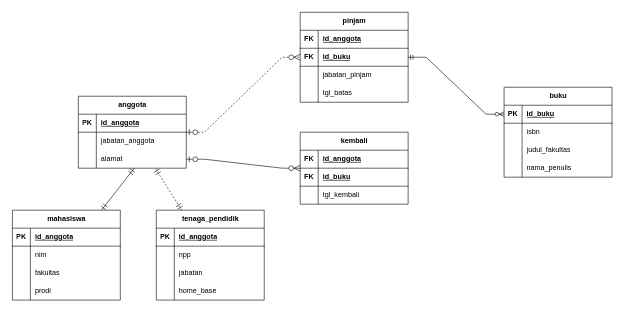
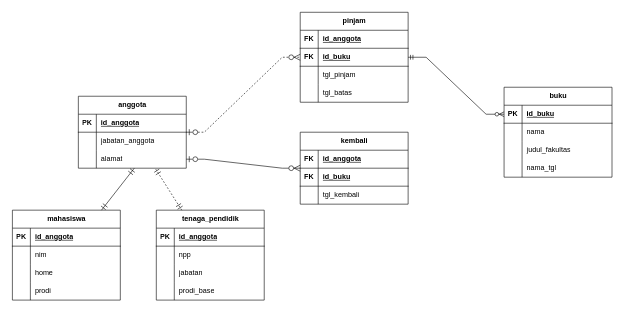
  <mxCell id="0" />
  <mxCell id="1" parent="0" />
  <mxCell id="2" value="anggota" style="shape=table;startSize=30;container=1;collapsible=1;childLayout=tableLayout;fixedRows=1;rowLines=0;fontStyle=1;align=center;resizeLast=1;html=1;" vertex="1" parent="1"><mxGeometry x="130" y="160" width="180" height="120" as="geometry" /></mxCell>
  <mxCell id="3" value="" style="shape=tableRow;horizontal=0;startSize=0;swimlaneHead=0;swimlaneBody=0;fillColor=none;collapsible=0;dropTarget=0;points=[[0,0.5],[1,0.5]];portConstraint=eastwest;top=0;left=0;right=0;bottom=1;" vertex="1" parent="2"><mxGeometry y="30" width="180" height="30" as="geometry" /></mxCell>
  <mxCell id="4" value="PK" style="shape=partialRectangle;connectable=0;fillColor=none;top=0;left=0;bottom=0;right=0;fontStyle=1;overflow=hidden;whiteSpace=wrap;html=1;" vertex="1" parent="3"><mxGeometry width="30" height="30" as="geometry"><mxRectangle width="30" height="30" as="alternateBounds" /></mxGeometry></mxCell>
  <mxCell id="5" value="id_anggota" style="shape=partialRectangle;connectable=0;fillColor=none;top=0;left=0;bottom=0;right=0;align=left;spacingLeft=6;fontStyle=5;overflow=hidden;whiteSpace=wrap;html=1;" vertex="1" parent="3"><mxGeometry x="30" width="150" height="30" as="geometry"><mxRectangle width="150" height="30" as="alternateBounds" /></mxGeometry></mxCell>
  <mxCell id="6" value="" style="shape=tableRow;horizontal=0;startSize=0;swimlaneHead=0;swimlaneBody=0;fillColor=none;collapsible=0;dropTarget=0;points=[[0,0.5],[1,0.5]];portConstraint=eastwest;top=0;left=0;right=0;bottom=0;" vertex="1" parent="2"><mxGeometry y="60" width="180" height="30" as="geometry" /></mxCell>
  <mxCell id="7" value="" style="shape=partialRectangle;connectable=0;fillColor=none;top=0;left=0;bottom=0;right=0;editable=1;overflow=hidden;whiteSpace=wrap;html=1;" vertex="1" parent="6"><mxGeometry width="30" height="30" as="geometry"><mxRectangle width="30" height="30" as="alternateBounds" /></mxGeometry></mxCell>
  <mxCell id="8" value="jabatan_anggota" style="shape=partialRectangle;connectable=0;fillColor=none;top=0;left=0;bottom=0;right=0;align=left;spacingLeft=6;overflow=hidden;whiteSpace=wrap;html=1;" vertex="1" parent="6"><mxGeometry x="30" width="150" height="30" as="geometry"><mxRectangle width="150" height="30" as="alternateBounds" /></mxGeometry></mxCell>
  <mxCell id="9" value="" style="shape=tableRow;horizontal=0;startSize=0;swimlaneHead=0;swimlaneBody=0;fillColor=none;collapsible=0;dropTarget=0;points=[[0,0.5],[1,0.5]];portConstraint=eastwest;top=0;left=0;right=0;bottom=0;" vertex="1" parent="2"><mxGeometry y="90" width="180" height="30" as="geometry" /></mxCell>
  <mxCell id="10" value="" style="shape=partialRectangle;connectable=0;fillColor=none;top=0;left=0;bottom=0;right=0;editable=1;overflow=hidden;whiteSpace=wrap;html=1;" vertex="1" parent="9"><mxGeometry width="30" height="30" as="geometry"><mxRectangle width="30" height="30" as="alternateBounds" /></mxGeometry></mxCell>
  <mxCell id="11" value="alamat" style="shape=partialRectangle;connectable=0;fillColor=none;top=0;left=0;bottom=0;right=0;align=left;spacingLeft=6;overflow=hidden;whiteSpace=wrap;html=1;" vertex="1" parent="9"><mxGeometry x="30" width="150" height="30" as="geometry"><mxRectangle width="150" height="30" as="alternateBounds" /></mxGeometry></mxCell>
  <mxCell id="12" value="mahasiswa" style="shape=table;startSize=30;container=1;collapsible=1;childLayout=tableLayout;fixedRows=1;rowLines=0;fontStyle=1;align=center;resizeLast=1;html=1;" vertex="1" parent="1"><mxGeometry x="20" y="350" width="180" height="150" as="geometry" /></mxCell>
  <mxCell id="13" value="" style="shape=tableRow;horizontal=0;startSize=0;swimlaneHead=0;swimlaneBody=0;fillColor=none;collapsible=0;dropTarget=0;points=[[0,0.5],[1,0.5]];portConstraint=eastwest;top=0;left=0;right=0;bottom=1;" vertex="1" parent="12"><mxGeometry y="30" width="180" height="30" as="geometry" /></mxCell>
  <mxCell id="14" value="PK" style="shape=partialRectangle;connectable=0;fillColor=none;top=0;left=0;bottom=0;right=0;fontStyle=1;overflow=hidden;whiteSpace=wrap;html=1;" vertex="1" parent="13"><mxGeometry width="30" height="30" as="geometry"><mxRectangle width="30" height="30" as="alternateBounds" /></mxGeometry></mxCell>
  <mxCell id="15" value="id_anggota" style="shape=partialRectangle;connectable=0;fillColor=none;top=0;left=0;bottom=0;right=0;align=left;spacingLeft=6;fontStyle=5;overflow=hidden;whiteSpace=wrap;html=1;" vertex="1" parent="13"><mxGeometry x="30" width="150" height="30" as="geometry"><mxRectangle width="150" height="30" as="alternateBounds" /></mxGeometry></mxCell>
  <mxCell id="16" value="" style="shape=tableRow;horizontal=0;startSize=0;swimlaneHead=0;swimlaneBody=0;fillColor=none;collapsible=0;dropTarget=0;points=[[0,0.5],[1,0.5]];portConstraint=eastwest;top=0;left=0;right=0;bottom=0;" vertex="1" parent="12"><mxGeometry y="60" width="180" height="30" as="geometry" /></mxCell>
  <mxCell id="17" value="" style="shape=partialRectangle;connectable=0;fillColor=none;top=0;left=0;bottom=0;right=0;editable=1;overflow=hidden;whiteSpace=wrap;html=1;" vertex="1" parent="16"><mxGeometry width="30" height="30" as="geometry"><mxRectangle width="30" height="30" as="alternateBounds" /></mxGeometry></mxCell>
  <mxCell id="18" value="nim" style="shape=partialRectangle;connectable=0;fillColor=none;top=0;left=0;bottom=0;right=0;align=left;spacingLeft=6;overflow=hidden;whiteSpace=wrap;html=1;" vertex="1" parent="16"><mxGeometry x="30" width="150" height="30" as="geometry"><mxRectangle width="150" height="30" as="alternateBounds" /></mxGeometry></mxCell>
  <mxCell id="19" value="" style="shape=tableRow;horizontal=0;startSize=0;swimlaneHead=0;swimlaneBody=0;fillColor=none;collapsible=0;dropTarget=0;points=[[0,0.5],[1,0.5]];portConstraint=eastwest;top=0;left=0;right=0;bottom=0;" vertex="1" parent="12"><mxGeometry y="90" width="180" height="30" as="geometry" /></mxCell>
  <mxCell id="20" value="" style="shape=partialRectangle;connectable=0;fillColor=none;top=0;left=0;bottom=0;right=0;editable=1;overflow=hidden;whiteSpace=wrap;html=1;" vertex="1" parent="19"><mxGeometry width="30" height="30" as="geometry"><mxRectangle width="30" height="30" as="alternateBounds" /></mxGeometry></mxCell>
- <mxCell id="21" value="fakultas" style="shape=partialRectangle;connectable=0;fillColor=none;top=0;left=0;bottom=0;right=0;align=left;spacingLeft=6;overflow=hidden;whiteSpace=wrap;html=1;" vertex="1" parent="19"><mxGeometry x="30" width="150" height="30" as="geometry"><mxRectangle width="150" height="30" as="alternateBounds" /></mxGeometry></mxCell>
+ <mxCell id="21" value="home" style="shape=partialRectangle;connectable=0;fillColor=none;top=0;left=0;bottom=0;right=0;align=left;spacingLeft=6;overflow=hidden;whiteSpace=wrap;html=1;" vertex="1" parent="19"><mxGeometry x="30" width="150" height="30" as="geometry"><mxRectangle width="150" height="30" as="alternateBounds" /></mxGeometry></mxCell>
  <mxCell id="22" value="" style="shape=tableRow;horizontal=0;startSize=0;swimlaneHead=0;swimlaneBody=0;fillColor=none;collapsible=0;dropTarget=0;points=[[0,0.5],[1,0.5]];portConstraint=eastwest;top=0;left=0;right=0;bottom=0;" vertex="1" parent="12"><mxGeometry y="120" width="180" height="30" as="geometry" /></mxCell>
  <mxCell id="23" value="" style="shape=partialRectangle;connectable=0;fillColor=none;top=0;left=0;bottom=0;right=0;editable=1;overflow=hidden;whiteSpace=wrap;html=1;" vertex="1" parent="22"><mxGeometry width="30" height="30" as="geometry"><mxRectangle width="30" height="30" as="alternateBounds" /></mxGeometry></mxCell>
  <mxCell id="24" value="prodi" style="shape=partialRectangle;connectable=0;fillColor=none;top=0;left=0;bottom=0;right=0;align=left;spacingLeft=6;overflow=hidden;whiteSpace=wrap;html=1;" vertex="1" parent="22"><mxGeometry x="30" width="150" height="30" as="geometry"><mxRectangle width="150" height="30" as="alternateBounds" /></mxGeometry></mxCell>
  <mxCell id="25" value="tenaga_pendidik" style="shape=table;startSize=30;container=1;collapsible=1;childLayout=tableLayout;fixedRows=1;rowLines=0;fontStyle=1;align=center;resizeLast=1;html=1;" vertex="1" parent="1"><mxGeometry x="260" y="350" width="180" height="150" as="geometry" /></mxCell>
  <mxCell id="26" value="" style="shape=tableRow;horizontal=0;startSize=0;swimlaneHead=0;swimlaneBody=0;fillColor=none;collapsible=0;dropTarget=0;points=[[0,0.5],[1,0.5]];portConstraint=eastwest;top=0;left=0;right=0;bottom=1;" vertex="1" parent="25"><mxGeometry y="30" width="180" height="30" as="geometry" /></mxCell>
  <mxCell id="27" value="PK" style="shape=partialRectangle;connectable=0;fillColor=none;top=0;left=0;bottom=0;right=0;fontStyle=1;overflow=hidden;whiteSpace=wrap;html=1;" vertex="1" parent="26"><mxGeometry width="30" height="30" as="geometry"><mxRectangle width="30" height="30" as="alternateBounds" /></mxGeometry></mxCell>
  <mxCell id="28" value="id_anggota" style="shape=partialRectangle;connectable=0;fillColor=none;top=0;left=0;bottom=0;right=0;align=left;spacingLeft=6;fontStyle=5;overflow=hidden;whiteSpace=wrap;html=1;" vertex="1" parent="26"><mxGeometry x="30" width="150" height="30" as="geometry"><mxRectangle width="150" height="30" as="alternateBounds" /></mxGeometry></mxCell>
  <mxCell id="29" value="" style="shape=tableRow;horizontal=0;startSize=0;swimlaneHead=0;swimlaneBody=0;fillColor=none;collapsible=0;dropTarget=0;points=[[0,0.5],[1,0.5]];portConstraint=eastwest;top=0;left=0;right=0;bottom=0;" vertex="1" parent="25"><mxGeometry y="60" width="180" height="30" as="geometry" /></mxCell>
  <mxCell id="30" value="" style="shape=partialRectangle;connectable=0;fillColor=none;top=0;left=0;bottom=0;right=0;editable=1;overflow=hidden;whiteSpace=wrap;html=1;" vertex="1" parent="29"><mxGeometry width="30" height="30" as="geometry"><mxRectangle width="30" height="30" as="alternateBounds" /></mxGeometry></mxCell>
  <mxCell id="31" value="npp" style="shape=partialRectangle;connectable=0;fillColor=none;top=0;left=0;bottom=0;right=0;align=left;spacingLeft=6;overflow=hidden;whiteSpace=wrap;html=1;" vertex="1" parent="29"><mxGeometry x="30" width="150" height="30" as="geometry"><mxRectangle width="150" height="30" as="alternateBounds" /></mxGeometry></mxCell>
  <mxCell id="32" value="" style="shape=tableRow;horizontal=0;startSize=0;swimlaneHead=0;swimlaneBody=0;fillColor=none;collapsible=0;dropTarget=0;points=[[0,0.5],[1,0.5]];portConstraint=eastwest;top=0;left=0;right=0;bottom=0;" vertex="1" parent="25"><mxGeometry y="90" width="180" height="30" as="geometry" /></mxCell>
  <mxCell id="33" value="" style="shape=partialRectangle;connectable=0;fillColor=none;top=0;left=0;bottom=0;right=0;editable=1;overflow=hidden;whiteSpace=wrap;html=1;" vertex="1" parent="32"><mxGeometry width="30" height="30" as="geometry"><mxRectangle width="30" height="30" as="alternateBounds" /></mxGeometry></mxCell>
  <mxCell id="34" value="jabatan" style="shape=partialRectangle;connectable=0;fillColor=none;top=0;left=0;bottom=0;right=0;align=left;spacingLeft=6;overflow=hidden;whiteSpace=wrap;html=1;" vertex="1" parent="32"><mxGeometry x="30" width="150" height="30" as="geometry"><mxRectangle width="150" height="30" as="alternateBounds" /></mxGeometry></mxCell>
  <mxCell id="35" value="" style="shape=tableRow;horizontal=0;startSize=0;swimlaneHead=0;swimlaneBody=0;fillColor=none;collapsible=0;dropTarget=0;points=[[0,0.5],[1,0.5]];portConstraint=eastwest;top=0;left=0;right=0;bottom=0;" vertex="1" parent="25"><mxGeometry y="120" width="180" height="30" as="geometry" /></mxCell>
  <mxCell id="36" value="" style="shape=partialRectangle;connectable=0;fillColor=none;top=0;left=0;bottom=0;right=0;editable=1;overflow=hidden;whiteSpace=wrap;html=1;" vertex="1" parent="35"><mxGeometry width="30" height="30" as="geometry"><mxRectangle width="30" height="30" as="alternateBounds" /></mxGeometry></mxCell>
- <mxCell id="37" value="home_base" style="shape=partialRectangle;connectable=0;fillColor=none;top=0;left=0;bottom=0;right=0;align=left;spacingLeft=6;overflow=hidden;whiteSpace=wrap;html=1;" vertex="1" parent="35"><mxGeometry x="30" width="150" height="30" as="geometry"><mxRectangle width="150" height="30" as="alternateBounds" /></mxGeometry></mxCell>
+ <mxCell id="37" value="prodi_base" style="shape=partialRectangle;connectable=0;fillColor=none;top=0;left=0;bottom=0;right=0;align=left;spacingLeft=6;overflow=hidden;whiteSpace=wrap;html=1;" vertex="1" parent="35"><mxGeometry x="30" width="150" height="30" as="geometry"><mxRectangle width="150" height="30" as="alternateBounds" /></mxGeometry></mxCell>
  <mxCell id="38" value="" style="endArrow=ERmandOne;html=1;rounded=0;endFill=0;endSize=8;startSize=8;startArrow=ERmandOne;startFill=0;" edge="1" parent="1" source="12" target="11"><mxGeometry relative="1" as="geometry"><mxPoint x="80" y="300" as="sourcePoint" /><mxPoint x="240" y="300" as="targetPoint" /></mxGeometry></mxCell>
  <mxCell id="39" value="" style="endArrow=ERmandOne;html=1;rounded=0;endSize=8;startSize=8;endFill=0;startArrow=ERmandOne;startFill=0;dashed=1;" edge="1" parent="1" source="25" target="2"><mxGeometry relative="1" as="geometry"><mxPoint x="121" y="340" as="sourcePoint" /><mxPoint x="175" y="290" as="targetPoint" /></mxGeometry></mxCell>
  <mxCell id="40" value="buku" style="shape=table;startSize=30;container=1;collapsible=1;childLayout=tableLayout;fixedRows=1;rowLines=0;fontStyle=1;align=center;resizeLast=1;html=1;" vertex="1" parent="1"><mxGeometry x="840" y="145" width="180" height="150" as="geometry" /></mxCell>
  <mxCell id="41" value="" style="shape=tableRow;horizontal=0;startSize=0;swimlaneHead=0;swimlaneBody=0;fillColor=none;collapsible=0;dropTarget=0;points=[[0,0.5],[1,0.5]];portConstraint=eastwest;top=0;left=0;right=0;bottom=1;" vertex="1" parent="40"><mxGeometry y="30" width="180" height="30" as="geometry" /></mxCell>
  <mxCell id="42" value="PK" style="shape=partialRectangle;connectable=0;fillColor=none;top=0;left=0;bottom=0;right=0;fontStyle=1;overflow=hidden;whiteSpace=wrap;html=1;" vertex="1" parent="41"><mxGeometry width="30" height="30" as="geometry"><mxRectangle width="30" height="30" as="alternateBounds" /></mxGeometry></mxCell>
  <mxCell id="43" value="id_buku" style="shape=partialRectangle;connectable=0;fillColor=none;top=0;left=0;bottom=0;right=0;align=left;spacingLeft=6;fontStyle=5;overflow=hidden;whiteSpace=wrap;html=1;" vertex="1" parent="41"><mxGeometry x="30" width="150" height="30" as="geometry"><mxRectangle width="150" height="30" as="alternateBounds" /></mxGeometry></mxCell>
  <mxCell id="44" value="" style="shape=tableRow;horizontal=0;startSize=0;swimlaneHead=0;swimlaneBody=0;fillColor=none;collapsible=0;dropTarget=0;points=[[0,0.5],[1,0.5]];portConstraint=eastwest;top=0;left=0;right=0;bottom=0;" vertex="1" parent="40"><mxGeometry y="60" width="180" height="30" as="geometry" /></mxCell>
  <mxCell id="45" value="" style="shape=partialRectangle;connectable=0;fillColor=none;top=0;left=0;bottom=0;right=0;editable=1;overflow=hidden;whiteSpace=wrap;html=1;" vertex="1" parent="44"><mxGeometry width="30" height="30" as="geometry"><mxRectangle width="30" height="30" as="alternateBounds" /></mxGeometry></mxCell>
- <mxCell id="46" value="isbn" style="shape=partialRectangle;connectable=0;fillColor=none;top=0;left=0;bottom=0;right=0;align=left;spacingLeft=6;overflow=hidden;whiteSpace=wrap;html=1;" vertex="1" parent="44"><mxGeometry x="30" width="150" height="30" as="geometry"><mxRectangle width="150" height="30" as="alternateBounds" /></mxGeometry></mxCell>
+ <mxCell id="46" value="nama" style="shape=partialRectangle;connectable=0;fillColor=none;top=0;left=0;bottom=0;right=0;align=left;spacingLeft=6;overflow=hidden;whiteSpace=wrap;html=1;" vertex="1" parent="44"><mxGeometry x="30" width="150" height="30" as="geometry"><mxRectangle width="150" height="30" as="alternateBounds" /></mxGeometry></mxCell>
  <mxCell id="47" value="" style="shape=tableRow;horizontal=0;startSize=0;swimlaneHead=0;swimlaneBody=0;fillColor=none;collapsible=0;dropTarget=0;points=[[0,0.5],[1,0.5]];portConstraint=eastwest;top=0;left=0;right=0;bottom=0;" vertex="1" parent="40"><mxGeometry y="90" width="180" height="30" as="geometry" /></mxCell>
  <mxCell id="48" value="" style="shape=partialRectangle;connectable=0;fillColor=none;top=0;left=0;bottom=0;right=0;editable=1;overflow=hidden;whiteSpace=wrap;html=1;" vertex="1" parent="47"><mxGeometry width="30" height="30" as="geometry"><mxRectangle width="30" height="30" as="alternateBounds" /></mxGeometry></mxCell>
  <mxCell id="49" value="judul_fakultas" style="shape=partialRectangle;connectable=0;fillColor=none;top=0;left=0;bottom=0;right=0;align=left;spacingLeft=6;overflow=hidden;whiteSpace=wrap;html=1;" vertex="1" parent="47"><mxGeometry x="30" width="150" height="30" as="geometry"><mxRectangle width="150" height="30" as="alternateBounds" /></mxGeometry></mxCell>
  <mxCell id="50" value="" style="shape=tableRow;horizontal=0;startSize=0;swimlaneHead=0;swimlaneBody=0;fillColor=none;collapsible=0;dropTarget=0;points=[[0,0.5],[1,0.5]];portConstraint=eastwest;top=0;left=0;right=0;bottom=0;" vertex="1" parent="40"><mxGeometry y="120" width="180" height="30" as="geometry" /></mxCell>
  <mxCell id="51" value="" style="shape=partialRectangle;connectable=0;fillColor=none;top=0;left=0;bottom=0;right=0;editable=1;overflow=hidden;whiteSpace=wrap;html=1;" vertex="1" parent="50"><mxGeometry width="30" height="30" as="geometry"><mxRectangle width="30" height="30" as="alternateBounds" /></mxGeometry></mxCell>
- <mxCell id="52" value="nama_penulis" style="shape=partialRectangle;connectable=0;fillColor=none;top=0;left=0;bottom=0;right=0;align=left;spacingLeft=6;overflow=hidden;whiteSpace=wrap;html=1;" vertex="1" parent="50"><mxGeometry x="30" width="150" height="30" as="geometry"><mxRectangle width="150" height="30" as="alternateBounds" /></mxGeometry></mxCell>
+ <mxCell id="52" value="nama_tgl" style="shape=partialRectangle;connectable=0;fillColor=none;top=0;left=0;bottom=0;right=0;align=left;spacingLeft=6;overflow=hidden;whiteSpace=wrap;html=1;" vertex="1" parent="50"><mxGeometry x="30" width="150" height="30" as="geometry"><mxRectangle width="150" height="30" as="alternateBounds" /></mxGeometry></mxCell>
  <mxCell id="53" value="pinjam" style="shape=table;startSize=30;container=1;collapsible=1;childLayout=tableLayout;fixedRows=1;rowLines=0;fontStyle=1;align=center;resizeLast=1;html=1;" vertex="1" parent="1"><mxGeometry x="500" y="20" width="180" height="150" as="geometry" /></mxCell>
  <mxCell id="54" value="" style="shape=tableRow;horizontal=0;startSize=0;swimlaneHead=0;swimlaneBody=0;fillColor=none;collapsible=0;dropTarget=0;points=[[0,0.5],[1,0.5]];portConstraint=eastwest;top=0;left=0;right=0;bottom=1;" vertex="1" parent="53"><mxGeometry y="30" width="180" height="30" as="geometry" /></mxCell>
  <mxCell id="55" value="FK" style="shape=partialRectangle;connectable=0;fillColor=none;top=0;left=0;bottom=0;right=0;fontStyle=1;overflow=hidden;whiteSpace=wrap;html=1;" vertex="1" parent="54"><mxGeometry width="30" height="30" as="geometry"><mxRectangle width="30" height="30" as="alternateBounds" /></mxGeometry></mxCell>
  <mxCell id="56" value="id_anggota" style="shape=partialRectangle;connectable=0;fillColor=none;top=0;left=0;bottom=0;right=0;align=left;spacingLeft=6;fontStyle=5;overflow=hidden;whiteSpace=wrap;html=1;" vertex="1" parent="54"><mxGeometry x="30" width="150" height="30" as="geometry"><mxRectangle width="150" height="30" as="alternateBounds" /></mxGeometry></mxCell>
  <mxCell id="57" value="" style="shape=tableRow;horizontal=0;startSize=0;swimlaneHead=0;swimlaneBody=0;fillColor=none;collapsible=0;dropTarget=0;points=[[0,0.5],[1,0.5]];portConstraint=eastwest;top=0;left=0;right=0;bottom=1;" vertex="1" parent="53"><mxGeometry y="60" width="180" height="30" as="geometry" /></mxCell>
  <mxCell id="58" value="FK" style="shape=partialRectangle;connectable=0;fillColor=none;top=0;left=0;bottom=0;right=0;fontStyle=1;overflow=hidden;whiteSpace=wrap;html=1;" vertex="1" parent="57"><mxGeometry width="30" height="30" as="geometry"><mxRectangle width="30" height="30" as="alternateBounds" /></mxGeometry></mxCell>
  <mxCell id="59" value="id_buku" style="shape=partialRectangle;connectable=0;fillColor=none;top=0;left=0;bottom=0;right=0;align=left;spacingLeft=6;fontStyle=5;overflow=hidden;whiteSpace=wrap;html=1;" vertex="1" parent="57"><mxGeometry x="30" width="150" height="30" as="geometry"><mxRectangle width="150" height="30" as="alternateBounds" /></mxGeometry></mxCell>
  <mxCell id="60" value="" style="shape=tableRow;horizontal=0;startSize=0;swimlaneHead=0;swimlaneBody=0;fillColor=none;collapsible=0;dropTarget=0;points=[[0,0.5],[1,0.5]];portConstraint=eastwest;top=0;left=0;right=0;bottom=0;" vertex="1" parent="53"><mxGeometry y="90" width="180" height="30" as="geometry" /></mxCell>
  <mxCell id="61" value="" style="shape=partialRectangle;connectable=0;fillColor=none;top=0;left=0;bottom=0;right=0;editable=1;overflow=hidden;whiteSpace=wrap;html=1;" vertex="1" parent="60"><mxGeometry width="30" height="30" as="geometry"><mxRectangle width="30" height="30" as="alternateBounds" /></mxGeometry></mxCell>
- <mxCell id="62" value="jabatan_pinjam" style="shape=partialRectangle;connectable=0;fillColor=none;top=0;left=0;bottom=0;right=0;align=left;spacingLeft=6;overflow=hidden;whiteSpace=wrap;html=1;" vertex="1" parent="60"><mxGeometry x="30" width="150" height="30" as="geometry"><mxRectangle width="150" height="30" as="alternateBounds" /></mxGeometry></mxCell>
+ <mxCell id="62" value="tgl_pinjam" style="shape=partialRectangle;connectable=0;fillColor=none;top=0;left=0;bottom=0;right=0;align=left;spacingLeft=6;overflow=hidden;whiteSpace=wrap;html=1;" vertex="1" parent="60"><mxGeometry x="30" width="150" height="30" as="geometry"><mxRectangle width="150" height="30" as="alternateBounds" /></mxGeometry></mxCell>
  <mxCell id="63" value="" style="shape=tableRow;horizontal=0;startSize=0;swimlaneHead=0;swimlaneBody=0;fillColor=none;collapsible=0;dropTarget=0;points=[[0,0.5],[1,0.5]];portConstraint=eastwest;top=0;left=0;right=0;bottom=0;" vertex="1" parent="53"><mxGeometry y="120" width="180" height="30" as="geometry" /></mxCell>
  <mxCell id="64" value="" style="shape=partialRectangle;connectable=0;fillColor=none;top=0;left=0;bottom=0;right=0;editable=1;overflow=hidden;whiteSpace=wrap;html=1;" vertex="1" parent="63"><mxGeometry width="30" height="30" as="geometry"><mxRectangle width="30" height="30" as="alternateBounds" /></mxGeometry></mxCell>
  <mxCell id="65" value="tgl_batas" style="shape=partialRectangle;connectable=0;fillColor=none;top=0;left=0;bottom=0;right=0;align=left;spacingLeft=6;overflow=hidden;whiteSpace=wrap;html=1;" vertex="1" parent="63"><mxGeometry x="30" width="150" height="30" as="geometry"><mxRectangle width="150" height="30" as="alternateBounds" /></mxGeometry></mxCell>
  <mxCell id="66" value="kembali" style="shape=table;startSize=30;container=1;collapsible=1;childLayout=tableLayout;fixedRows=1;rowLines=0;fontStyle=1;align=center;resizeLast=1;html=1;" vertex="1" parent="1"><mxGeometry x="500" y="220" width="180" height="120" as="geometry" /></mxCell>
  <mxCell id="67" value="" style="shape=tableRow;horizontal=0;startSize=0;swimlaneHead=0;swimlaneBody=0;fillColor=none;collapsible=0;dropTarget=0;points=[[0,0.5],[1,0.5]];portConstraint=eastwest;top=0;left=0;right=0;bottom=1;" vertex="1" parent="66"><mxGeometry y="30" width="180" height="30" as="geometry" /></mxCell>
  <mxCell id="68" value="FK" style="shape=partialRectangle;connectable=0;fillColor=none;top=0;left=0;bottom=0;right=0;fontStyle=1;overflow=hidden;whiteSpace=wrap;html=1;" vertex="1" parent="67"><mxGeometry width="30" height="30" as="geometry"><mxRectangle width="30" height="30" as="alternateBounds" /></mxGeometry></mxCell>
  <mxCell id="69" value="id_anggota" style="shape=partialRectangle;connectable=0;fillColor=none;top=0;left=0;bottom=0;right=0;align=left;spacingLeft=6;fontStyle=5;overflow=hidden;whiteSpace=wrap;html=1;" vertex="1" parent="67"><mxGeometry x="30" width="150" height="30" as="geometry"><mxRectangle width="150" height="30" as="alternateBounds" /></mxGeometry></mxCell>
  <mxCell id="70" value="" style="shape=tableRow;horizontal=0;startSize=0;swimlaneHead=0;swimlaneBody=0;fillColor=none;collapsible=0;dropTarget=0;points=[[0,0.5],[1,0.5]];portConstraint=eastwest;top=0;left=0;right=0;bottom=1;" vertex="1" parent="66"><mxGeometry y="60" width="180" height="30" as="geometry" /></mxCell>
  <mxCell id="71" value="FK" style="shape=partialRectangle;connectable=0;fillColor=none;top=0;left=0;bottom=0;right=0;fontStyle=1;overflow=hidden;whiteSpace=wrap;html=1;" vertex="1" parent="70"><mxGeometry width="30" height="30" as="geometry"><mxRectangle width="30" height="30" as="alternateBounds" /></mxGeometry></mxCell>
  <mxCell id="72" value="id_buku" style="shape=partialRectangle;connectable=0;fillColor=none;top=0;left=0;bottom=0;right=0;align=left;spacingLeft=6;fontStyle=5;overflow=hidden;whiteSpace=wrap;html=1;" vertex="1" parent="70"><mxGeometry x="30" width="150" height="30" as="geometry"><mxRectangle width="150" height="30" as="alternateBounds" /></mxGeometry></mxCell>
  <mxCell id="73" value="" style="shape=tableRow;horizontal=0;startSize=0;swimlaneHead=0;swimlaneBody=0;fillColor=none;collapsible=0;dropTarget=0;points=[[0,0.5],[1,0.5]];portConstraint=eastwest;top=0;left=0;right=0;bottom=0;" vertex="1" parent="66"><mxGeometry y="90" width="180" height="30" as="geometry" /></mxCell>
  <mxCell id="74" value="" style="shape=partialRectangle;connectable=0;fillColor=none;top=0;left=0;bottom=0;right=0;editable=1;overflow=hidden;whiteSpace=wrap;html=1;" vertex="1" parent="73"><mxGeometry width="30" height="30" as="geometry"><mxRectangle width="30" height="30" as="alternateBounds" /></mxGeometry></mxCell>
  <mxCell id="75" value="tgl_kembali" style="shape=partialRectangle;connectable=0;fillColor=none;top=0;left=0;bottom=0;right=0;align=left;spacingLeft=6;overflow=hidden;whiteSpace=wrap;html=1;" vertex="1" parent="73"><mxGeometry x="30" width="150" height="30" as="geometry"><mxRectangle width="150" height="30" as="alternateBounds" /></mxGeometry></mxCell>
  <mxCell id="76" value="" style="edgeStyle=entityRelationEdgeStyle;fontSize=12;html=1;endArrow=ERzeroToMany;endFill=1;rounded=0;endSize=8;startArrow=ERzeroToOne;startFill=0;startSize=8;dashed=1;" edge="1" parent="1" source="2" target="53"><mxGeometry width="100" height="100" relative="1" as="geometry"><mxPoint x="540" y="280" as="sourcePoint" /><mxPoint x="640" y="180" as="targetPoint" /></mxGeometry></mxCell>
  <mxCell id="77" value="" style="edgeStyle=entityRelationEdgeStyle;fontSize=12;html=1;endArrow=ERzeroToMany;endFill=1;rounded=0;endSize=8;startArrow=ERzeroToOne;startFill=0;startSize=8;" edge="1" parent="1" source="9" target="66"><mxGeometry width="100" height="100" relative="1" as="geometry"><mxPoint x="320" y="230" as="sourcePoint" /><mxPoint x="510" y="105" as="targetPoint" /></mxGeometry></mxCell>
  <mxCell id="78" value="" style="edgeStyle=entityRelationEdgeStyle;fontSize=12;html=1;endArrow=ERzeroToMany;endFill=1;rounded=0;startArrow=ERmandOne;startFill=0;" edge="1" parent="1" source="53" target="41"><mxGeometry width="100" height="100" relative="1" as="geometry"><mxPoint x="540" y="280" as="sourcePoint" /><mxPoint x="640" y="180" as="targetPoint" /></mxGeometry></mxCell>
